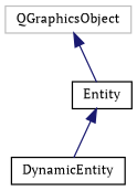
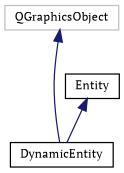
  digraph {
    fontname="PT Serif"
    node [color=black fillcolor=white fontname="PT Serif" fontsize=10 shape=record style=filled]
    edge [color=midnightblue dir=back fontname="PT Serif" fontsize=10 labelfontname=Helvetica labelfontsize=10 style=solid]
    n1 [height=0.2 label=DynamicEntity width=0.4]
    n2 [height=0.2 label=Entity width=0.4]
    n3 [color=grey75 height=0.2 label=QGraphicsObject width=0.4]
    n2 -> n1
-   n3 -> n2
+   n3 -> n1
  }
